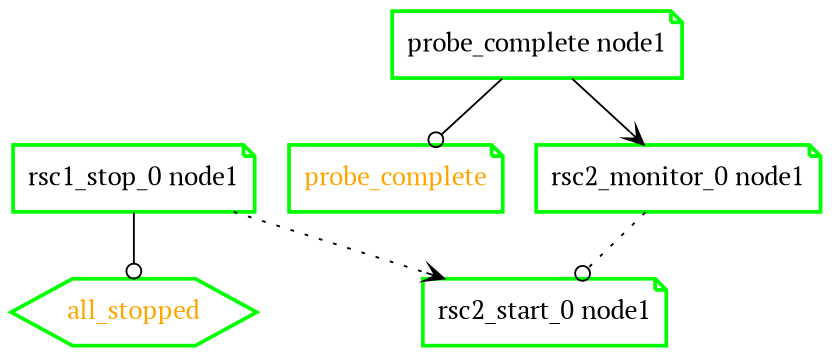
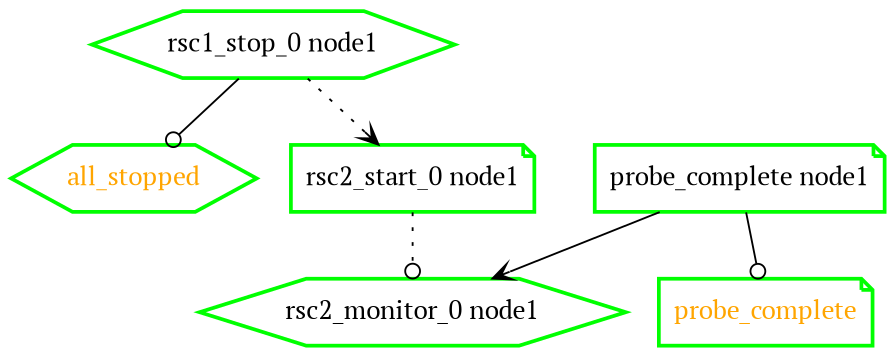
  digraph {
    fontname="PT Serif"
    node [color=green fontcolor=black fontname="PT Serif" shape=note style=bold]
    edge [arrowhead=odot fontname="PT Serif" style=solid]
    all_stopped [fontcolor=orange shape=hexagon]
    probe_complete [fontcolor=orange]
    "probe_complete node1"
-   "rsc2_monitor_0 node1"
-   "rsc1_stop_0 node1"
+   "rsc2_monitor_0 node1" [shape=hexagon]
+   "rsc1_stop_0 node1" [shape=hexagon]
    "rsc2_start_0 node1"
    "probe_complete node1" -> probe_complete
    "probe_complete node1" -> "rsc2_monitor_0 node1" [arrowhead=vee]
-   "rsc2_monitor_0 node1" -> "rsc2_start_0 node1" [style=dotted]
+   "rsc2_start_0 node1" -> "rsc2_monitor_0 node1" [style=dotted]
    "rsc1_stop_0 node1" -> all_stopped
    "rsc1_stop_0 node1" -> "rsc2_start_0 node1" [arrowhead=vee style=dotted]
  }
